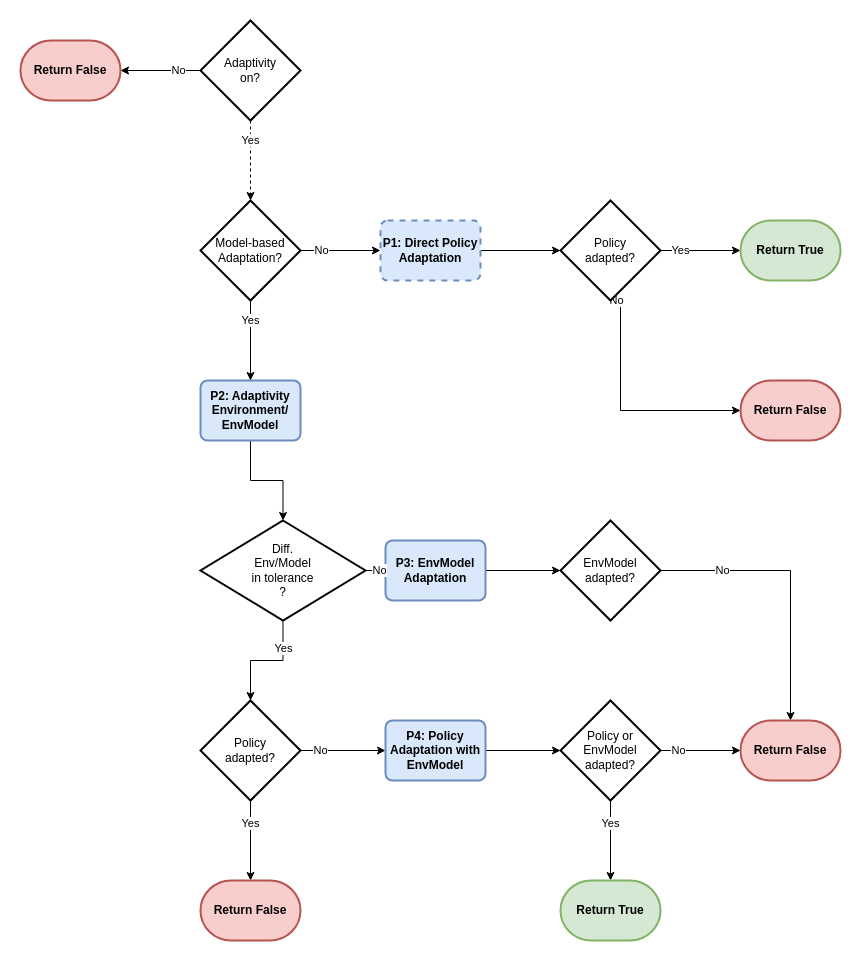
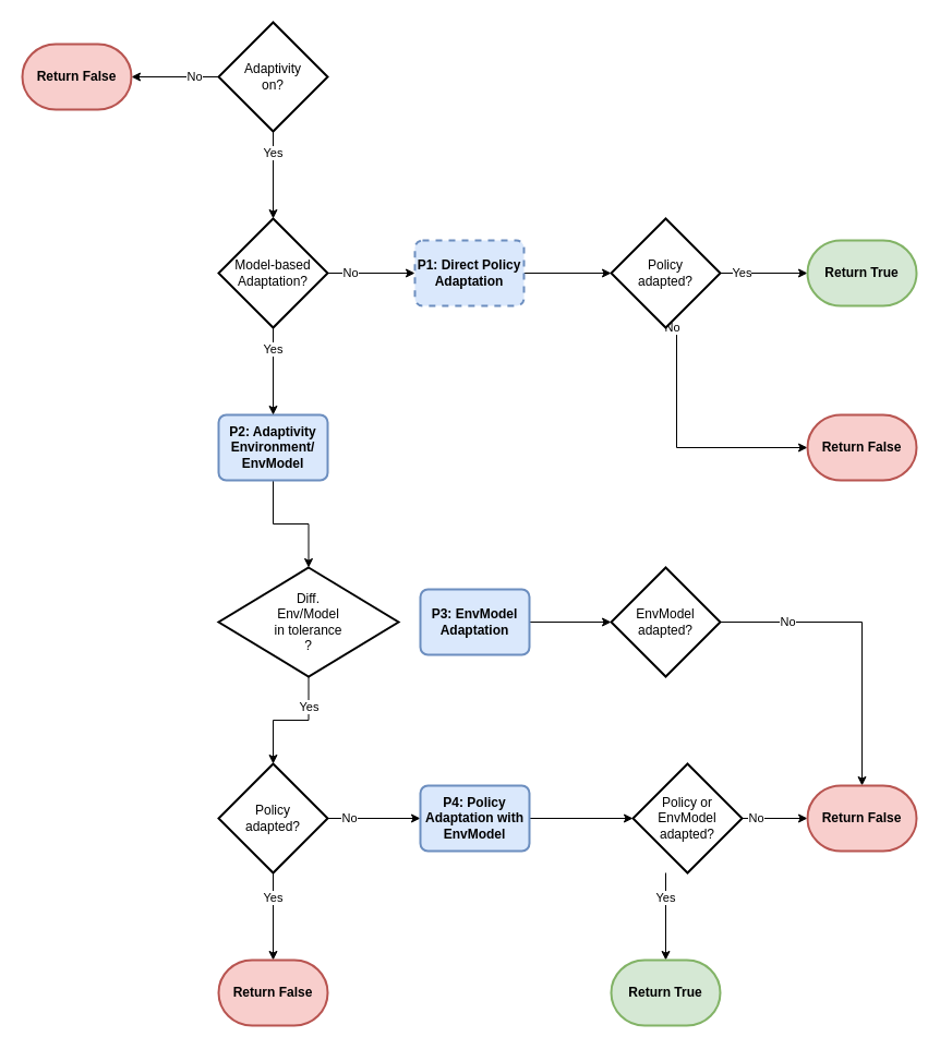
  <mxCell id="0" />
  <mxCell id="1" parent="0" />
  <mxCell id="2" value="No" style="edgeStyle=orthogonalEdgeStyle;rounded=0;orthogonalLoop=1;jettySize=auto;html=1;exitX=0;exitY=0.5;exitDx=0;exitDy=0;exitPerimeter=0;" parent="1" source="4" target="5" edge="1"><mxGeometry x="-0.455" relative="1" as="geometry"><mxPoint as="offset" /></mxGeometry></mxCell>
- <mxCell id="3" value="Yes" style="edgeStyle=orthogonalEdgeStyle;rounded=0;orthogonalLoop=1;jettySize=auto;html=1;dashed=1;" parent="1" source="4" target="27" edge="1"><mxGeometry x="-0.5" relative="1" as="geometry"><Array as="points"><mxPoint x="250" y="120" /><mxPoint x="250" y="120" /></Array><mxPoint as="offset" /></mxGeometry></mxCell>
+ <mxCell id="3" value="Yes" style="edgeStyle=orthogonalEdgeStyle;rounded=0;orthogonalLoop=1;jettySize=auto;html=1;" parent="1" source="4" target="27" edge="1"><mxGeometry x="-0.5" relative="1" as="geometry"><Array as="points"><mxPoint x="250" y="120" /><mxPoint x="250" y="120" /></Array><mxPoint as="offset" /></mxGeometry></mxCell>
  <mxCell id="4" value="Adaptivity&lt;br&gt;on?" style="strokeWidth=2;html=1;shape=mxgraph.flowchart.decision;whiteSpace=wrap;" parent="1" vertex="1"><mxGeometry x="200" y="20" width="100" height="100" as="geometry" /></mxCell>
  <mxCell id="5" value="Return False" style="strokeWidth=2;html=1;shape=mxgraph.flowchart.terminator;whiteSpace=wrap;fillColor=#f8cecc;strokeColor=#b85450;fontStyle=1" parent="1" vertex="1"><mxGeometry x="20" y="40" width="100" height="60" as="geometry" /></mxCell>
  <mxCell id="6" value="" style="edgeStyle=orthogonalEdgeStyle;rounded=0;orthogonalLoop=1;jettySize=auto;html=1;" parent="1" source="7" target="24" edge="1"><mxGeometry relative="1" as="geometry" /></mxCell>
  <mxCell id="7" value="P2: Adaptivity&lt;br&gt;Environment/&lt;br&gt;EnvModel" style="rounded=1;whiteSpace=wrap;html=1;absoluteArcSize=1;arcSize=14;strokeWidth=2;fillColor=#dae8fc;strokeColor=#6c8ebf;fontStyle=1" parent="1" vertex="1"><mxGeometry x="200" y="380" width="100" height="60" as="geometry" /></mxCell>
  <mxCell id="8" value="No" style="edgeStyle=orthogonalEdgeStyle;rounded=0;orthogonalLoop=1;jettySize=auto;html=1;" parent="1" source="10" target="16" edge="1"><mxGeometry x="-0.529" relative="1" as="geometry"><mxPoint as="offset" /></mxGeometry></mxCell>
  <mxCell id="9" value="Yes" style="edgeStyle=orthogonalEdgeStyle;rounded=0;orthogonalLoop=1;jettySize=auto;html=1;entryX=0.5;entryY=0;entryDx=0;entryDy=0;entryPerimeter=0;" parent="1" source="10" edge="1" target="28"><mxGeometry x="-0.429" relative="1" as="geometry"><Array as="points" /><mxPoint as="offset" /><mxPoint x="250" y="870" as="targetPoint" /></mxGeometry></mxCell>
  <mxCell id="10" value="Policy&lt;br&gt;adapted?" style="strokeWidth=2;html=1;shape=mxgraph.flowchart.decision;whiteSpace=wrap;" parent="1" vertex="1"><mxGeometry x="200" y="700" width="100" height="100" as="geometry" /></mxCell>
  <mxCell id="11" value="No" style="edgeStyle=orthogonalEdgeStyle;rounded=0;orthogonalLoop=1;jettySize=auto;html=1;entryX=0.5;entryY=0;entryDx=0;entryDy=0;entryPerimeter=0;" parent="1" source="12" target="21" edge="1"><mxGeometry x="-0.556" relative="1" as="geometry"><mxPoint as="offset" /><mxPoint x="750" y="570" as="targetPoint" /></mxGeometry></mxCell>
  <mxCell id="12" value="EnvModel&lt;br&gt;adapted?" style="strokeWidth=2;html=1;shape=mxgraph.flowchart.decision;whiteSpace=wrap;" parent="1" vertex="1"><mxGeometry x="560" y="520" width="100" height="100" as="geometry" /></mxCell>
  <mxCell id="13" value="" style="edgeStyle=orthogonalEdgeStyle;rounded=0;orthogonalLoop=1;jettySize=auto;html=1;" parent="1" source="14" target="12" edge="1"><mxGeometry relative="1" as="geometry" /></mxCell>
  <mxCell id="14" value="P3: EnvModel&lt;br&gt;Adaptation" style="rounded=1;whiteSpace=wrap;html=1;absoluteArcSize=1;arcSize=14;strokeWidth=2;fillColor=#dae8fc;strokeColor=#6c8ebf;fontStyle=1" parent="1" vertex="1"><mxGeometry x="385" y="540" width="100" height="60" as="geometry" /></mxCell>
  <mxCell id="15" value="" style="edgeStyle=orthogonalEdgeStyle;rounded=0;orthogonalLoop=1;jettySize=auto;html=1;" parent="1" source="16" target="19" edge="1"><mxGeometry relative="1" as="geometry" /></mxCell>
  <mxCell id="16" value="P4: Policy Adaptation with EnvModel" style="rounded=1;whiteSpace=wrap;html=1;absoluteArcSize=1;arcSize=14;strokeWidth=2;fontStyle=1;fillColor=#dae8fc;strokeColor=#6c8ebf;" parent="1" vertex="1"><mxGeometry x="385" y="720" width="100" height="60" as="geometry" /></mxCell>
  <mxCell id="17" value="No" style="edgeStyle=orthogonalEdgeStyle;rounded=0;orthogonalLoop=1;jettySize=auto;html=1;" parent="1" source="19" target="21" edge="1"><mxGeometry x="-0.556" relative="1" as="geometry"><mxPoint as="offset" /></mxGeometry></mxCell>
  <mxCell id="18" value="Yes" style="edgeStyle=orthogonalEdgeStyle;rounded=0;orthogonalLoop=1;jettySize=auto;html=1;" parent="1" source="19" target="20" edge="1"><mxGeometry x="-0.429" relative="1" as="geometry"><Array as="points"><mxPoint x="610" y="820" /><mxPoint x="610" y="820" /></Array><mxPoint as="offset" /></mxGeometry></mxCell>
- <mxCell id="19" value="Policy or EnvModel&lt;br&gt;adapted?" style="strokeWidth=2;html=1;shape=mxgraph.flowchart.decision;whiteSpace=wrap;" parent="1" vertex="1"><mxGeometry x="560" y="700" width="100" height="100" as="geometry" /></mxCell>
+ <mxCell id="19" value="Policy or EnvModel&lt;br&gt;adapted?" style="strokeWidth=2;html=1;shape=mxgraph.flowchart.decision;whiteSpace=wrap;" parent="1" vertex="1"><mxGeometry x="580" y="700" width="100" height="100" as="geometry" /></mxCell>
  <mxCell id="20" value="Return True" style="strokeWidth=2;html=1;shape=mxgraph.flowchart.terminator;whiteSpace=wrap;strokeColor=#82b366;fillColor=#d5e8d4;fontStyle=1" parent="1" vertex="1"><mxGeometry x="560" y="880" width="100" height="60" as="geometry" /></mxCell>
  <mxCell id="21" value="Return False" style="strokeWidth=2;html=1;shape=mxgraph.flowchart.terminator;whiteSpace=wrap;fillColor=#f8cecc;strokeColor=#b85450;fontStyle=1" parent="1" vertex="1"><mxGeometry x="740" y="720" width="100" height="60" as="geometry" /></mxCell>
  <mxCell id="22" value="Yes" style="edgeStyle=orthogonalEdgeStyle;rounded=0;orthogonalLoop=1;jettySize=auto;html=1;" parent="1" source="24" target="10" edge="1"><mxGeometry x="-0.5" relative="1" as="geometry"><mxPoint as="offset" /></mxGeometry></mxCell>
- <mxCell id="23" value="No" style="edgeStyle=orthogonalEdgeStyle;rounded=0;orthogonalLoop=1;jettySize=auto;html=1;" parent="1" source="24" target="14" edge="1"><mxGeometry x="-0.529" relative="1" as="geometry"><mxPoint as="offset" /></mxGeometry></mxCell>
  <mxCell id="24" value="Diff. &lt;br&gt;Env/Model&lt;br&gt;in tolerance&lt;br&gt;?" style="strokeWidth=2;html=1;shape=mxgraph.flowchart.decision;whiteSpace=wrap;" parent="1" vertex="1"><mxGeometry x="200" y="520" width="165" height="100" as="geometry" /></mxCell>
  <mxCell id="25" value="Yes" style="edgeStyle=orthogonalEdgeStyle;rounded=0;orthogonalLoop=1;jettySize=auto;html=1;exitX=0.5;exitY=1;exitDx=0;exitDy=0;exitPerimeter=0;entryX=0.5;entryY=0;entryDx=0;entryDy=0;" parent="1" source="27" target="7" edge="1"><mxGeometry x="-0.5" relative="1" as="geometry"><mxPoint as="offset" /><mxPoint x="250" y="380" as="targetPoint" /></mxGeometry></mxCell>
  <mxCell id="26" value="No" style="edgeStyle=orthogonalEdgeStyle;rounded=0;orthogonalLoop=1;jettySize=auto;html=1;" parent="1" source="27" target="30" edge="1"><mxGeometry x="-0.482" relative="1" as="geometry"><mxPoint as="offset" /></mxGeometry></mxCell>
  <mxCell id="27" value="Model-based&lt;br&gt;Adaptation?" style="strokeWidth=2;html=1;shape=mxgraph.flowchart.decision;whiteSpace=wrap;" parent="1" vertex="1"><mxGeometry x="200" y="200" width="100" height="100" as="geometry" /></mxCell>
  <mxCell id="28" value="Return False" style="strokeWidth=2;html=1;shape=mxgraph.flowchart.terminator;whiteSpace=wrap;fillColor=#f8cecc;strokeColor=#b85450;fontStyle=1" parent="1" vertex="1"><mxGeometry x="200" y="880" width="100" height="60" as="geometry" /></mxCell>
  <mxCell id="29" value="" style="edgeStyle=orthogonalEdgeStyle;rounded=0;orthogonalLoop=1;jettySize=auto;html=1;" parent="1" source="30" target="33" edge="1"><mxGeometry relative="1" as="geometry" /></mxCell>
  <mxCell id="30" value="P1: Direct Policy Adaptation" style="rounded=1;whiteSpace=wrap;html=1;absoluteArcSize=1;arcSize=14;strokeWidth=2;fontStyle=1;fillColor=#dae8fc;strokeColor=#6c8ebf;dashed=1;" parent="1" vertex="1"><mxGeometry x="380" y="220" width="100" height="60" as="geometry" /></mxCell>
  <mxCell id="31" value="Yes" style="edgeStyle=orthogonalEdgeStyle;rounded=0;orthogonalLoop=1;jettySize=auto;html=1;" parent="1" source="33" target="34" edge="1"><mxGeometry x="-0.511" relative="1" as="geometry"><mxPoint as="offset" /></mxGeometry></mxCell>
  <mxCell id="32" value="No" style="edgeStyle=orthogonalEdgeStyle;rounded=0;orthogonalLoop=1;jettySize=auto;html=1;entryX=0;entryY=0.5;entryDx=0;entryDy=0;entryPerimeter=0;exitX=0.5;exitY=1;exitDx=0;exitDy=0;exitPerimeter=0;" parent="1" source="33" target="35" edge="1"><mxGeometry x="-0.949" relative="1" as="geometry"><mxPoint as="offset" /><Array as="points"><mxPoint x="620" y="410" /></Array></mxGeometry></mxCell>
  <mxCell id="33" value="Policy &lt;br&gt;adapted?" style="strokeWidth=2;html=1;shape=mxgraph.flowchart.decision;whiteSpace=wrap;" parent="1" vertex="1"><mxGeometry x="560" y="200" width="100" height="100" as="geometry" /></mxCell>
  <mxCell id="34" value="Return True" style="strokeWidth=2;html=1;shape=mxgraph.flowchart.terminator;whiteSpace=wrap;strokeColor=#82b366;fillColor=#d5e8d4;fontStyle=1" parent="1" vertex="1"><mxGeometry x="740" y="220" width="100" height="60" as="geometry" /></mxCell>
  <mxCell id="35" value="Return False" style="strokeWidth=2;html=1;shape=mxgraph.flowchart.terminator;whiteSpace=wrap;fillColor=#f8cecc;strokeColor=#b85450;fontStyle=1" vertex="1" parent="1"><mxGeometry x="740" y="380" width="100" height="60" as="geometry" /></mxCell>
